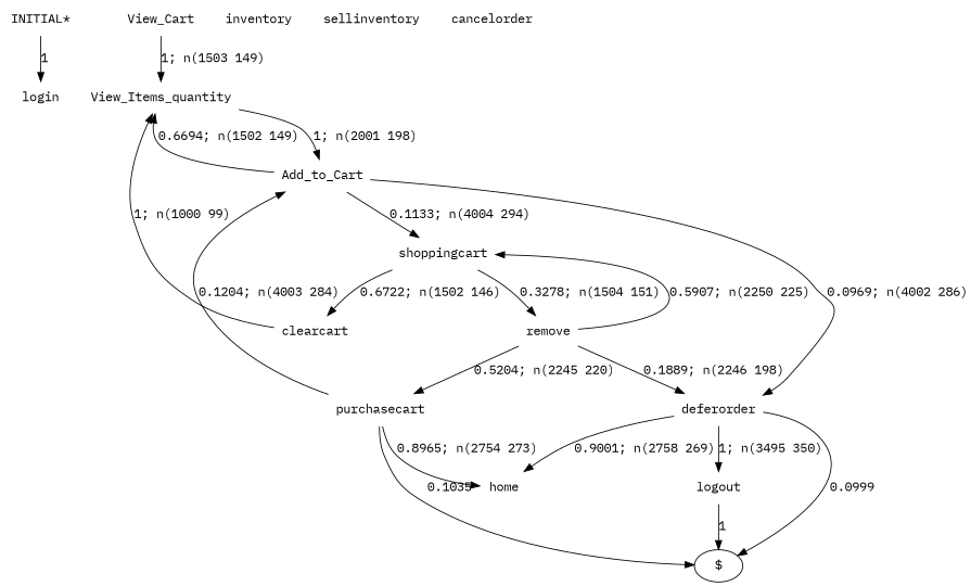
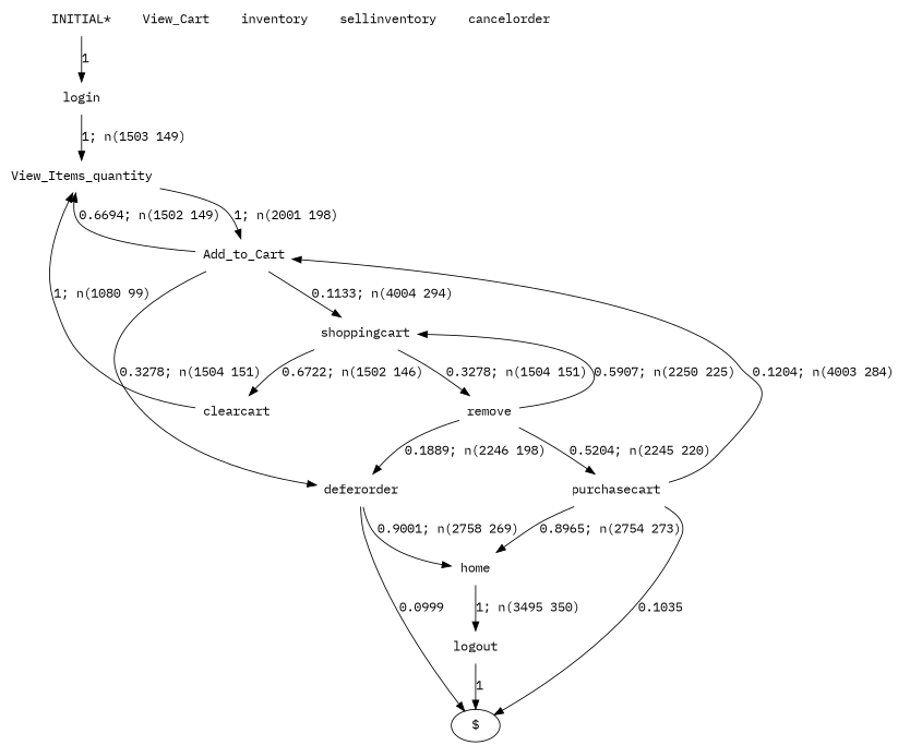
  digraph {
    fontname="IBM Plex Mono"
    node [fontname="IBM Plex Mono" shape=none]
    edge [fontname="IBM Plex Mono" style=solid]
    n1 [label="INITIAL*"]
    n2 [label=login]
    n3 [label=View_Items_quantity]
    n4 [label=Add_to_Cart]
    n5 [label=View_Cart]
    n6 [label=home]
    n7 [label=logout]
    "$" [shape=""]
    n9 [label=shoppingcart]
    n10 [label=deferorder]
    n11 [label=remove]
    n12 [label=clearcart]
    n13 [label=purchasecart]
    n14 [label=inventory]
    n15 [label=sellinventory]
    n16 [label=cancelorder]
    n1 -> n2 [label=1]
-   n5 -> n3 [label="1; n(1503 149)"]
+   n2 -> n3 [label="1; n(1503 149)"]
    n3 -> n4 [label="1; n(2001 198)"]
    n4 -> n3 [label="0.6694; n(1502 149)"]
    n4 -> n9 [label="0.1133; n(4004 294)"]
-   n4 -> n10 [label="0.0969; n(4002 286)"]
-   n10 -> n7 [label="1; n(3495 350)"]
+   n4 -> n10 [label="0.3278; n(1504 151)"]
+   n6 -> n7 [label="1; n(3495 350)"]
    n7 -> "$" [label=1]
    n9 -> n11 [label="0.3278; n(1504 151)"]
    n9 -> n12 [label="0.6722; n(1502 146)"]
    n10 -> n6 [label="0.9001; n(2758 269)"]
    n10 -> "$" [label=0.0999]
    n11 -> n9 [label="0.5907; n(2250 225)"]
    n11 -> n10 [label="0.1889; n(2246 198)"]
    n11 -> n13 [label="0.5204; n(2245 220)"]
-   n12 -> n3 [label="1; n(1000 99)"]
+   n12 -> n3 [label="1; n(1080 99)"]
    n13 -> n4 [label="0.1204; n(4003 284)"]
    n13 -> n6 [label="0.8965; n(2754 273)"]
    n13 -> "$" [label=0.1035]
  }
